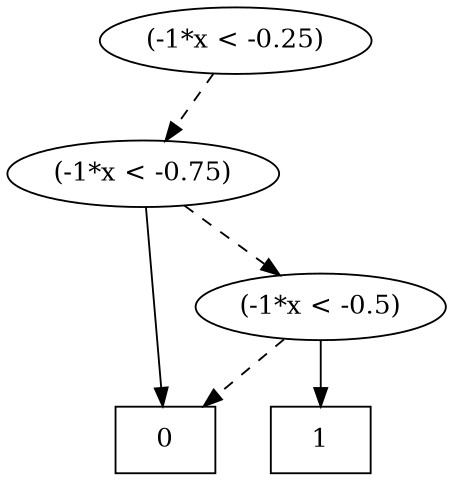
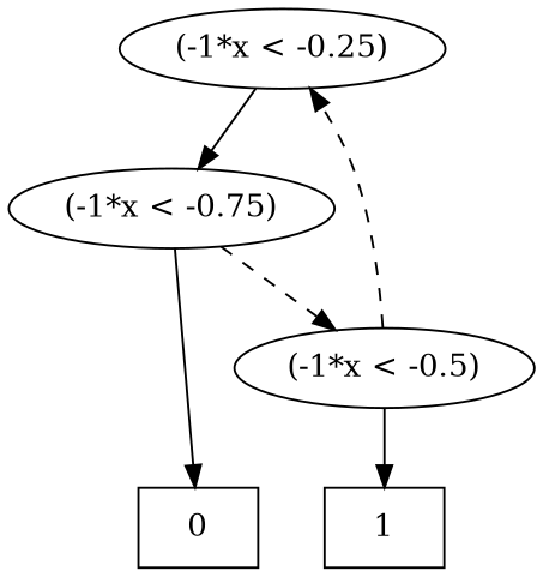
  digraph {
    rankdir=TB
    n1 [label="(-1*x < -0.25)"]
    n2 [label="(-1*x < -0.75)"]
    n3 [label=0 shape=box]
    n4 [label=1 shape=box]
    n5 [label="(-1*x < -0.5)"]
    subgraph sub_1 {
      rank=same
      n1
    }
    subgraph sub_2 {
      rank=same
      n2
    }
    subgraph sub_3 {
      rank=same
      n3
      n4
    }
    subgraph sub_4 {
      rank=same
      n5
    }
-   n1 -> n2 [style=dashed]
+   n1 -> n2
    n2 -> n3
    n2 -> n5 [style=dashed]
-   n5 -> n3 [style=dashed]
+   n5 -> n1 [style=dashed]
    n5 -> n4
  }
